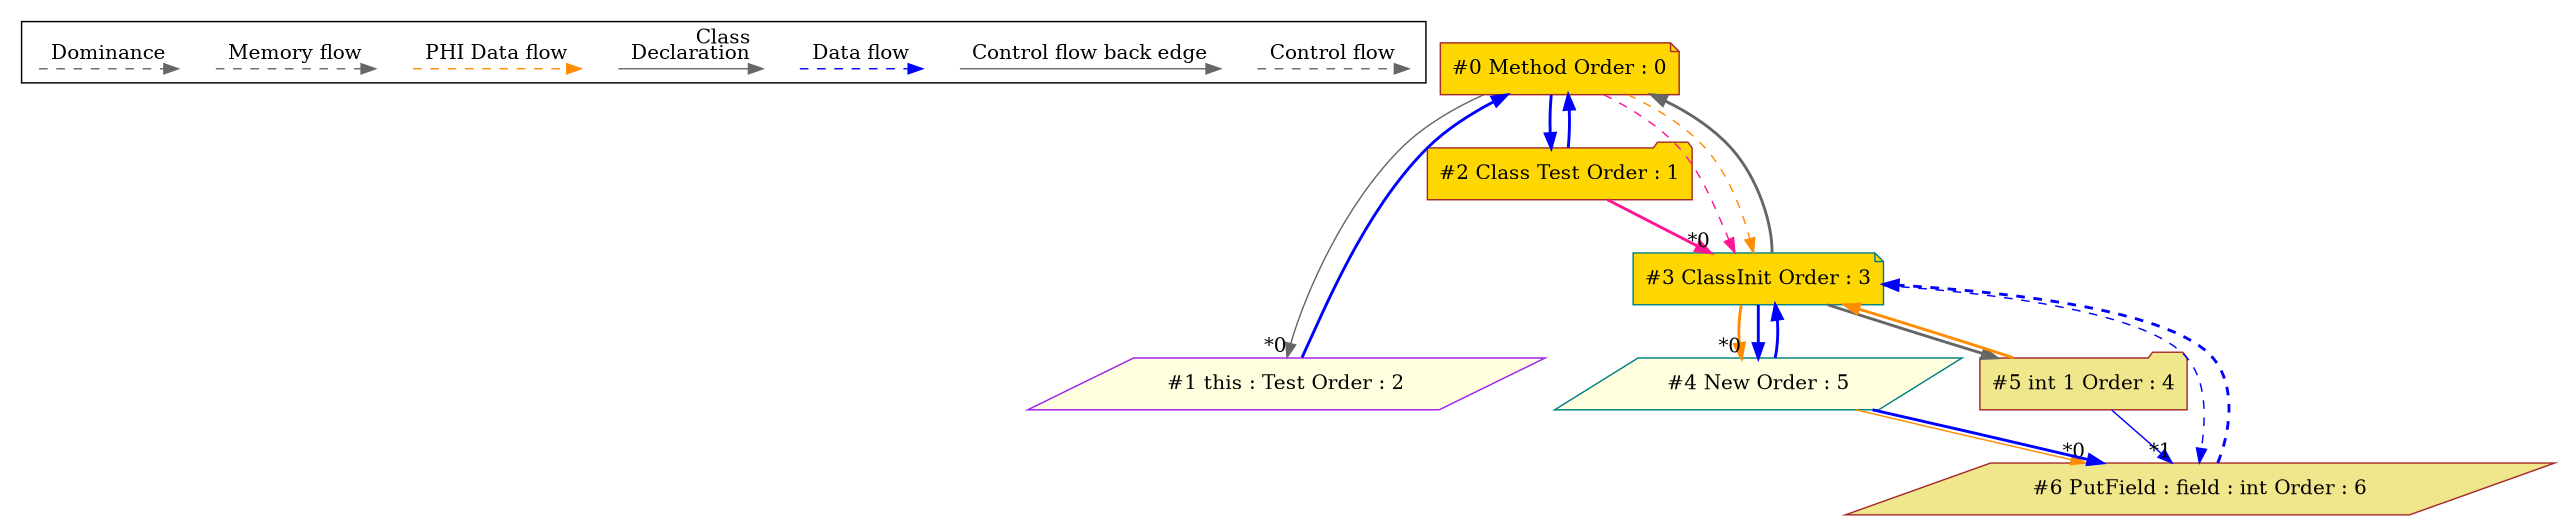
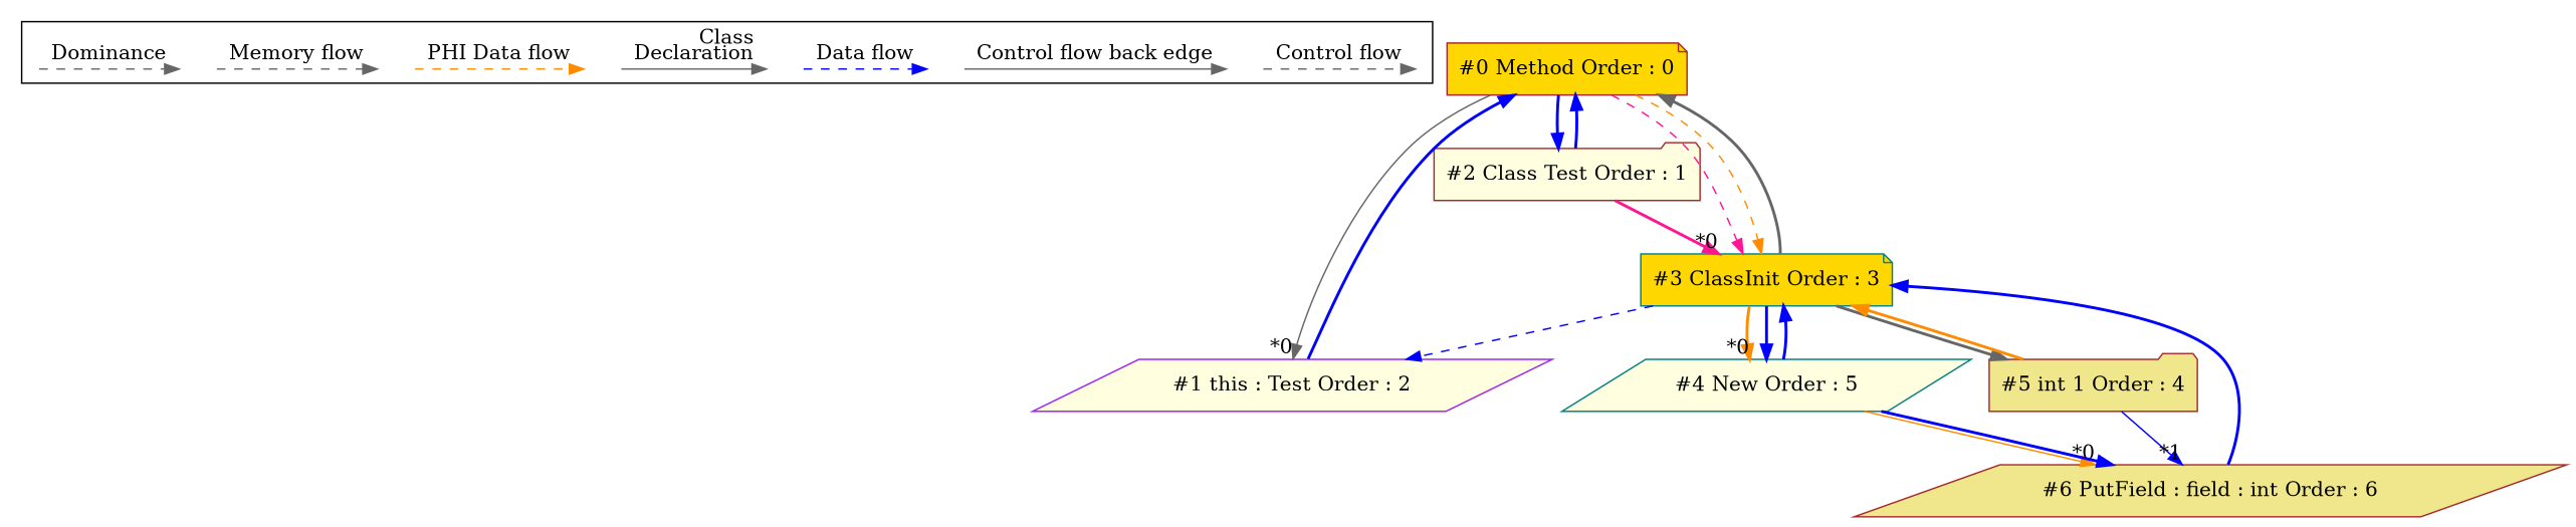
  digraph {
    ordering=in
    node [shape=point style=invis]
    edge [color=blue style=dashed]
    c0
    c1
    c2
    c3
    d0
    d1
    d2
    d3
    d4
    d5
    d6
    d7
    d8
    d9
    n15 [color=brown fillcolor=gold label="#0 Method Order : 0" shape=note style=filled]
    n16 [color=purple fillcolor=lightyellow label="#1 this : Test Order : 2" shape=parallelogram style=filled]
-   n17 [color=brown fillcolor=gold label="#2 Class Test Order : 1" shape=folder style=filled]
+   n17 [color=brown fillcolor=lightyellow label="#2 Class Test Order : 1" shape=folder style=filled]
    n18 [color=teal fillcolor=gold label="#3 ClassInit Order : 3" shape=note style=filled]
    n19 [color=teal fillcolor=lightyellow label="#4 New Order : 5" shape=parallelogram style=filled]
    n20 [color=brown fillcolor=khaki label="#5 int 1 Order : 4" shape=folder style=filled]
    n21 [color=brown fillcolor=khaki label="#6 PutField : field : int Order : 6" shape=parallelogram style=filled]
    subgraph cluster_1 {
      label=Class
      subgraph sub_2 {
        label=Legend
        rank=same
        c0
        c1
        c2
        c3
        d0
        d1
        d2
        d3
        d4
        d5
        d6
        d7
        d8
        d9
      }
    }
    c0 -> c1 [color=gray40 label="Control flow"]
    c2 -> c3 [color=gray40 label="Control flow back edge" style=solid]
    d0 -> d1 [label="Data flow"]
    d2 -> d3 [color=gray40 label=Declaration style=solid]
    d4 -> d5 [color=darkorange label="PHI Data flow"]
    d6 -> d7 [color=gray40 label="Memory flow"]
    d8 -> d9 [color=gray40 label=Dominance]
    n15 -> n16 [color=gray40 headlabel="*0" labeldistance=2 style=solid]
    n15 -> n17 [style=bold]
    n15 -> n18 [color=deeppink fontcolor=red labeldistance=2]
    n15 -> n18 [color=darkorange constraint=false labeldistance=2]
    n16 -> n15 [dir=forward penwidth=2 style=solid]
    n17 -> n15 [dir=forward penwidth=2 style=bold]
    n17 -> n18 [color=deeppink headlabel="*0" labeldistance=2 style=bold]
    n18 -> n15 [color=gray40 dir=forward penwidth=2 style=solid]
    n18 -> n19 [color=darkorange headlabel="*0" labeldistance=2 style=bold]
    n18 -> n19 [constraint=false labeldistance=2 style=bold]
    n18 -> n20 [color=gray40 style=bold]
-   n18 -> n21 [fontcolor=red labeldistance=2]
+   n18 -> n16 [fontcolor=red labeldistance=2]
    n19 -> n18 [dir=forward penwidth=2 style=solid]
    n19 -> n21 [color=darkorange headlabel="*0" labeldistance=2 style=solid]
    n19 -> n21 [constraint=false labeldistance=2 style=bold]
    n20 -> n18 [color=darkorange dir=forward penwidth=2 style=bold]
    n20 -> n21 [headlabel="*1" labeldistance=2 style=solid]
-   n21 -> n18 [dir=forward penwidth=2]
+   n21 -> n18 [dir=forward penwidth=2 style=solid]
  }
